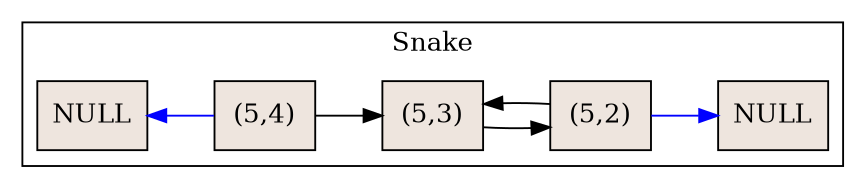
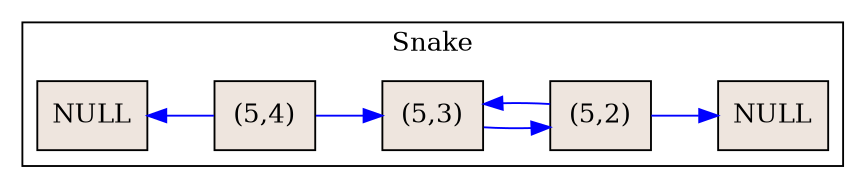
  digraph {
    rankdir=LR
    node [fillcolor=seashell2 shape=record style=filled]
    n1 [label=NULL]
    n2 [label="(5,4)"]
    n3 [label="(5,3)"]
    n4 [label="(5,2)"]
    n5 [label=NULL]
    subgraph cluster_1 {
      label=Snake
      n1
      n2
      n3
      n4
      n5
    }
    n1 -> n2 [color=blue dir=back]
-   n2 -> n3
-   n3 -> n4
-   n4 -> n3
+   n2 -> n3 [color=blue]
+   n3 -> n4 [color=blue]
+   n4 -> n3 [color=blue]
    n4 -> n5 [color=blue]
  }
